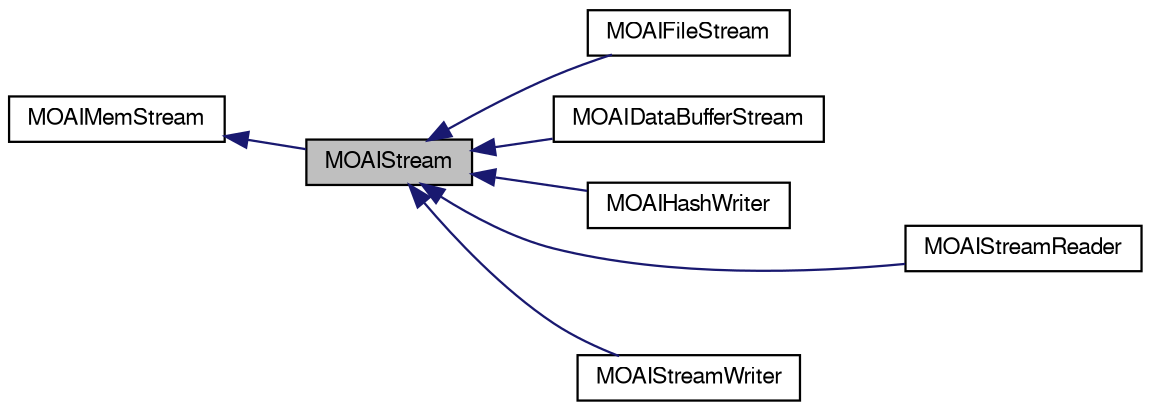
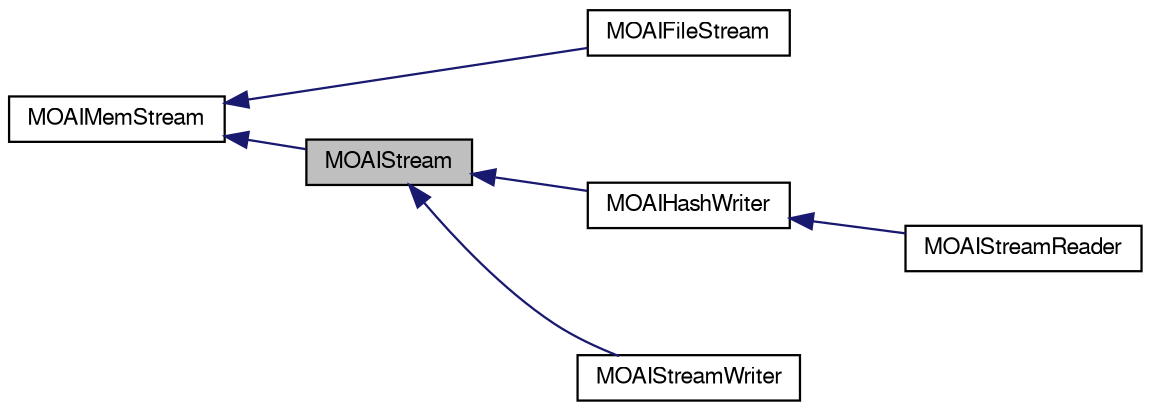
  digraph {
    rankdir=LR
    node [color=black fillcolor=white fontname=FreeSans fontsize=10 shape=record style=filled]
    edge [color=midnightblue dir=back fontname=FreeSans fontsize=10 labelfontname=FreeSans labelfontsize=10 style=solid]
    n1 [fillcolor=grey75 fontcolor=black height=0.2 label=MOAIStream width=0.4]
-   n2 [height=0.2 label=MOAIDataBufferStream width=0.4]
    n3 [height=0.2 label=MOAIFileStream width=0.4]
    n4 [height=0.2 label=MOAIHashWriter width=0.4]
    n5 [height=0.2 label=MOAIStreamReader width=0.4]
    n6 [height=0.2 label=MOAIStreamWriter width=0.4]
    n7 [height=0.2 label=MOAIMemStream width=0.4]
-   n1 -> n2
-   n1 -> n3
+   n7 -> n3
    n1 -> n4
-   n1 -> n5
+   n4 -> n5
    n1 -> n6
    n7 -> n1
  }
